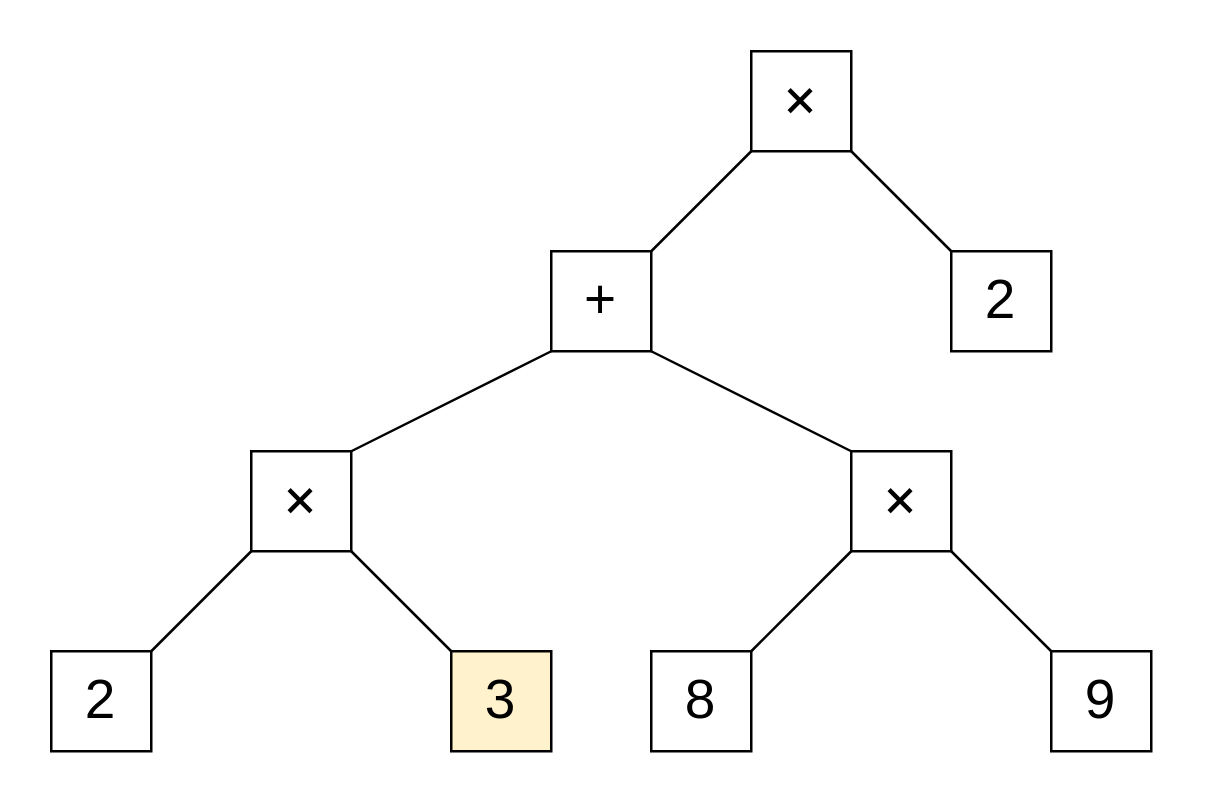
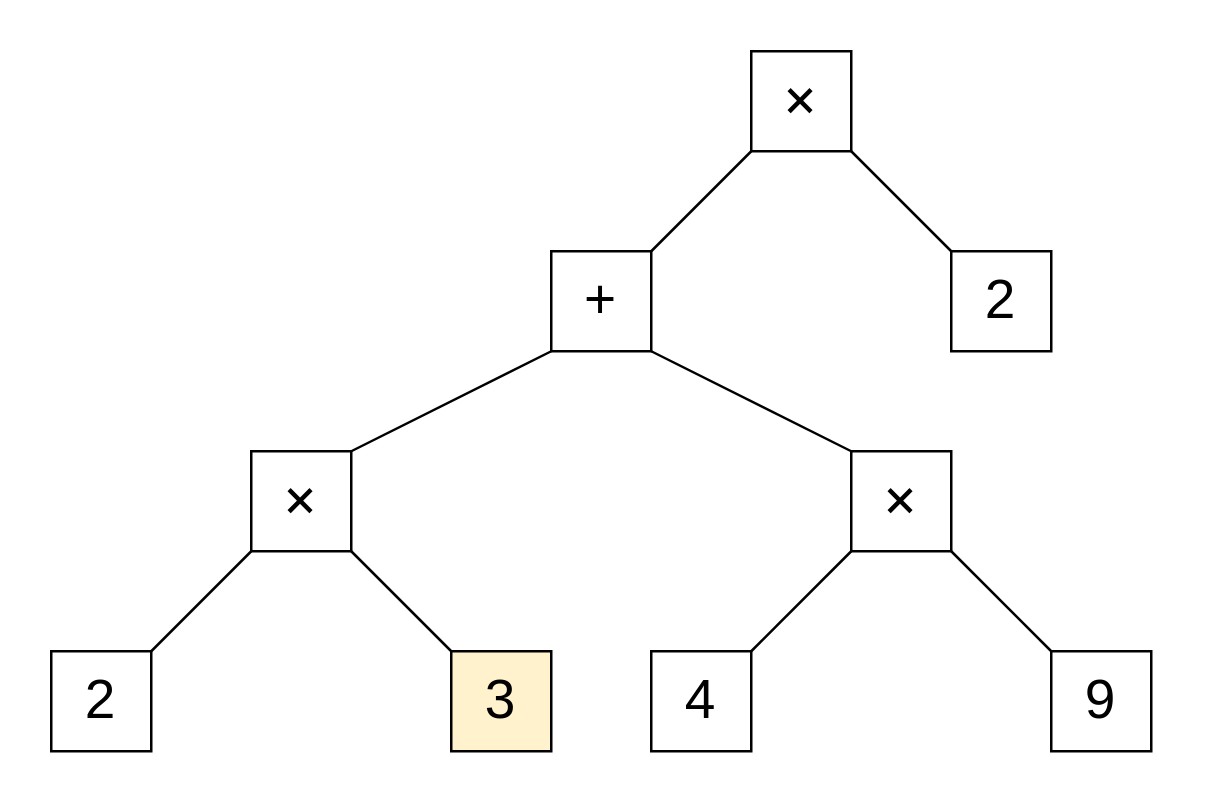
  <mxCell id="0" />
  <mxCell id="1" parent="0" />
  <mxCell id="2" value="&lt;div style=&quot;font-size: 22px;&quot;&gt;&lt;font style=&quot;font-size: 22px;&quot;&gt;+&lt;br&gt;&lt;/font&gt;&lt;/div&gt;" style="rounded=0;whiteSpace=wrap;html=1;" vertex="1" parent="1"><mxGeometry x="220" y="100" width="40" height="40" as="geometry" /></mxCell>
  <mxCell id="3" value="2" style="rounded=0;whiteSpace=wrap;html=1;fontSize=22;" vertex="1" parent="1"><mxGeometry x="20" y="260" width="40" height="40" as="geometry" /></mxCell>
  <mxCell id="4" value="&lt;font size=&quot;1&quot;&gt;&lt;code style=&quot;font-size: 22px;&quot;&gt;×&lt;/code&gt;&lt;/font&gt;" style="rounded=0;whiteSpace=wrap;html=1;" vertex="1" parent="1"><mxGeometry x="300" y="20" width="40" height="40" as="geometry" /></mxCell>
  <mxCell id="5" value="9" style="rounded=0;whiteSpace=wrap;html=1;fontSize=22;" vertex="1" parent="1"><mxGeometry x="420" y="260" width="40" height="40" as="geometry" /></mxCell>
  <mxCell id="6" value="3" style="rounded=0;whiteSpace=wrap;html=1;fontSize=22;fillColor=#fff2cc;" vertex="1" parent="1"><mxGeometry x="180" y="260" width="40" height="40" as="geometry" /></mxCell>
  <mxCell id="7" value="2" style="rounded=0;whiteSpace=wrap;html=1;fontSize=22;" vertex="1" parent="1"><mxGeometry x="380" y="100" width="40" height="40" as="geometry" /></mxCell>
- <mxCell id="8" value="&lt;div&gt;8&lt;/div&gt;" style="rounded=0;whiteSpace=wrap;html=1;fontSize=22;" vertex="1" parent="1"><mxGeometry x="260" y="260" width="40" height="40" as="geometry" /></mxCell>
+ <mxCell id="8" value="&lt;div&gt;4&lt;/div&gt;" style="rounded=0;whiteSpace=wrap;html=1;fontSize=22;" vertex="1" parent="1"><mxGeometry x="260" y="260" width="40" height="40" as="geometry" /></mxCell>
  <mxCell id="9" value="" style="endArrow=none;html=1;rounded=0;" edge="1" parent="1"><mxGeometry width="50" height="50" relative="1" as="geometry"><mxPoint x="60" y="260" as="sourcePoint" /><mxPoint x="100" y="220" as="targetPoint" /></mxGeometry></mxCell>
  <mxCell id="10" value="" style="endArrow=none;html=1;rounded=0;" edge="1" parent="1"><mxGeometry width="50" height="50" relative="1" as="geometry"><mxPoint x="300" y="260" as="sourcePoint" /><mxPoint x="340" y="220" as="targetPoint" /></mxGeometry></mxCell>
  <mxCell id="11" value="" style="endArrow=none;html=1;rounded=0;entryX=1;entryY=1;entryDx=0;entryDy=0;exitX=0;exitY=0;exitDx=0;exitDy=0;" edge="1" parent="1" target="2"><mxGeometry width="50" height="50" relative="1" as="geometry"><mxPoint x="340" y="180" as="sourcePoint" /><mxPoint x="300" y="140" as="targetPoint" /></mxGeometry></mxCell>
  <mxCell id="12" value="" style="endArrow=none;html=1;rounded=0;entryX=1;entryY=1;entryDx=0;entryDy=0;exitX=0;exitY=0;exitDx=0;exitDy=0;" edge="1" parent="1"><mxGeometry width="50" height="50" relative="1" as="geometry"><mxPoint x="420" y="260" as="sourcePoint" /><mxPoint x="380" y="220" as="targetPoint" /></mxGeometry></mxCell>
  <mxCell id="13" value="&lt;font size=&quot;1&quot;&gt;&lt;code style=&quot;font-size: 22px;&quot;&gt;×&lt;/code&gt;&lt;/font&gt;" style="rounded=0;whiteSpace=wrap;html=1;" vertex="1" parent="1"><mxGeometry x="340" y="180" width="40" height="40" as="geometry" /></mxCell>
  <mxCell id="14" value="&lt;font size=&quot;1&quot;&gt;&lt;code style=&quot;font-size: 22px;&quot;&gt;×&lt;/code&gt;&lt;/font&gt;" style="rounded=0;whiteSpace=wrap;html=1;" vertex="1" parent="1"><mxGeometry x="100" y="180" width="40" height="40" as="geometry" /></mxCell>
  <mxCell id="15" value="" style="endArrow=none;html=1;rounded=0;entryX=1;entryY=1;entryDx=0;entryDy=0;exitX=0;exitY=0;exitDx=0;exitDy=0;" edge="1" parent="1"><mxGeometry width="50" height="50" relative="1" as="geometry"><mxPoint x="180" y="260" as="sourcePoint" /><mxPoint x="140" y="220" as="targetPoint" /></mxGeometry></mxCell>
  <mxCell id="16" value="" style="endArrow=none;html=1;rounded=0;entryX=1;entryY=1;entryDx=0;entryDy=0;exitX=0;exitY=0;exitDx=0;exitDy=0;" edge="1" parent="1"><mxGeometry width="50" height="50" relative="1" as="geometry"><mxPoint x="380" y="100" as="sourcePoint" /><mxPoint x="340" y="60" as="targetPoint" /></mxGeometry></mxCell>
  <mxCell id="17" value="" style="endArrow=none;html=1;rounded=0;" edge="1" parent="1"><mxGeometry width="50" height="50" relative="1" as="geometry"><mxPoint x="260" y="100" as="sourcePoint" /><mxPoint x="300" y="60" as="targetPoint" /></mxGeometry></mxCell>
  <mxCell id="18" value="" style="endArrow=none;html=1;rounded=0;entryX=1;entryY=1;entryDx=0;entryDy=0;exitX=0;exitY=1;exitDx=0;exitDy=0;" edge="1" parent="1" source="2"><mxGeometry width="50" height="50" relative="1" as="geometry"><mxPoint x="220" y="220" as="sourcePoint" /><mxPoint x="140" y="180" as="targetPoint" /></mxGeometry></mxCell>
